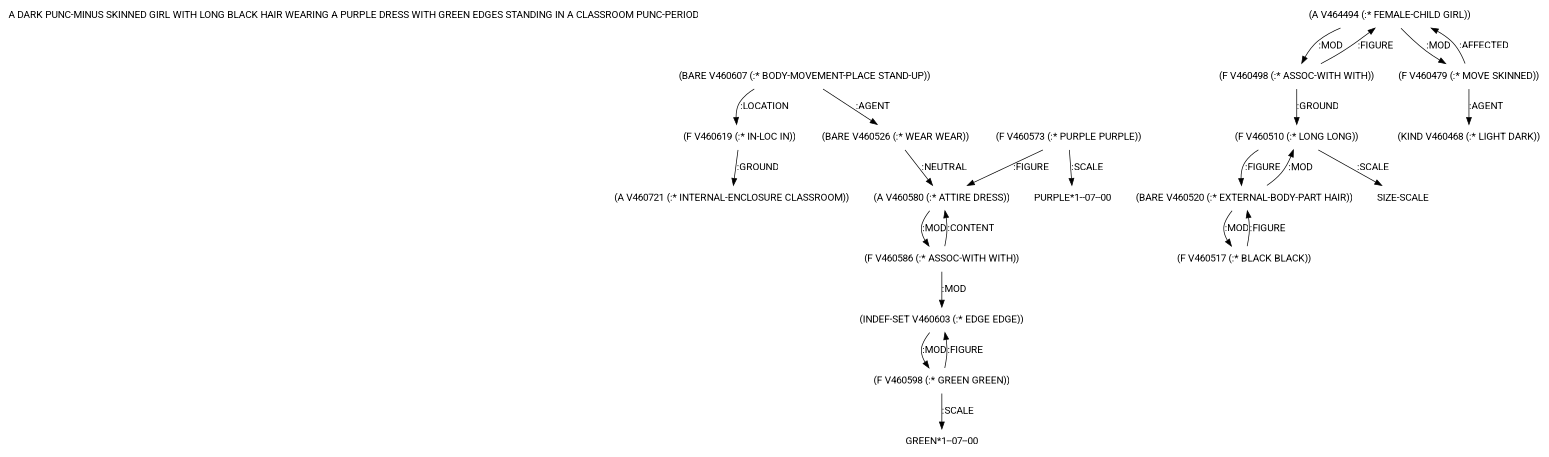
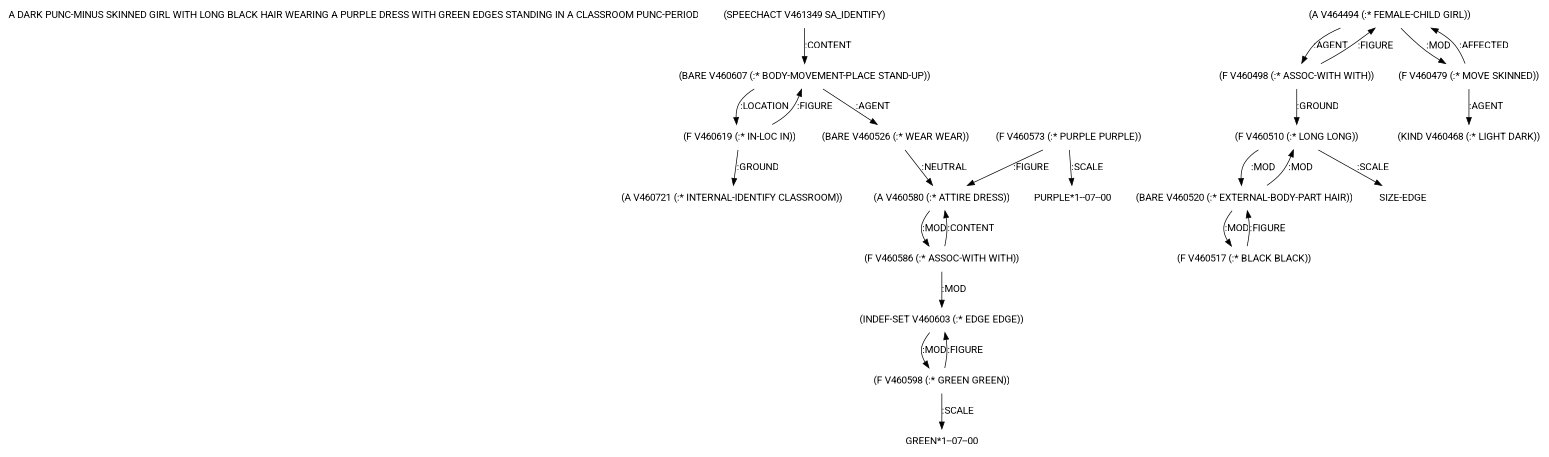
  digraph {
    fontname=Roboto
    node [fontname=Roboto shape=none]
    edge [fontname=Roboto]
    "A DARK PUNC-MINUS SKINNED GIRL WITH LONG BLACK HAIR WEARING A PURPLE DRESS WITH GREEN EDGES STANDING IN A CLASSROOM PUNC-PERIOD"
+   n2 [label="(SPEECHACT V461349 SA_IDENTIFY)"]
    n3 [label="(BARE V460607 (:* BODY-MOVEMENT-PLACE STAND-UP))"]
    n4 [label="(BARE V460526 (:* WEAR WEAR))"]
    n5 [label="(F V460619 (:* IN-LOC IN))"]
    n6 [label="(A V460580 (:* ATTIRE DRESS))"]
-   n7 [label="(A V460721 (:* INTERNAL-ENCLOSURE CLASSROOM))"]
+   n7 [label="(A V460721 (:* INTERNAL-IDENTIFY CLASSROOM))"]
    n8 [label="(F V460586 (:* ASSOC-WITH WITH))"]
    n9 [label="(INDEF-SET V460603 (:* EDGE EDGE))"]
    n10 [label="(F V460573 (:* PURPLE PURPLE))"]
    n11 [label="PURPLE*1--07--00"]
    n12 [label="(F V460598 (:* GREEN GREEN))"]
    n13 [label="GREEN*1--07--00"]
    n14 [label="(A V464494 (:* FEMALE-CHILD GIRL))"]
    n15 [label="(F V460498 (:* ASSOC-WITH WITH))"]
    n16 [label="(F V460479 (:* MOVE SKINNED))"]
    n17 [label="(F V460510 (:* LONG LONG))"]
    n18 [label="(KIND V460468 (:* LIGHT DARK))"]
    n19 [label="(BARE V460520 (:* EXTERNAL-BODY-PART HAIR))"]
    n20 [label="(F V460517 (:* BLACK BLACK))"]
-   n21 [label="SIZE-SCALE"]
+   n21 [label="SIZE-EDGE"]
+   n2 -> n3 [label=":CONTENT"]
    n3 -> n4 [label=":AGENT"]
    n3 -> n5 [label=":LOCATION"]
    n4 -> n6 [label=":NEUTRAL"]
+   n5 -> n3 [label=":FIGURE"]
    n5 -> n7 [label=":GROUND"]
    n6 -> n8 [label=":MOD"]
    n8 -> n6 [label=":CONTENT"]
    n8 -> n9 [label=":MOD"]
    n9 -> n12 [label=":MOD"]
    n10 -> n6 [label=":FIGURE"]
    n10 -> n11 [label=":SCALE"]
    n12 -> n9 [label=":FIGURE"]
    n12 -> n13 [label=":SCALE"]
-   n14 -> n15 [label=":MOD"]
+   n14 -> n15 [label=":AGENT"]
    n14 -> n16 [label=":MOD"]
    n15 -> n14 [label=":FIGURE"]
    n15 -> n17 [label=":GROUND"]
    n16 -> n14 [label=":AFFECTED"]
    n16 -> n18 [label=":AGENT"]
-   n17 -> n19 [label=":FIGURE"]
+   n17 -> n19 [label=":MOD"]
    n17 -> n21 [label=":SCALE"]
    n19 -> n17 [label=":MOD"]
    n19 -> n20 [label=":MOD"]
    n20 -> n19 [label=":FIGURE"]
  }
